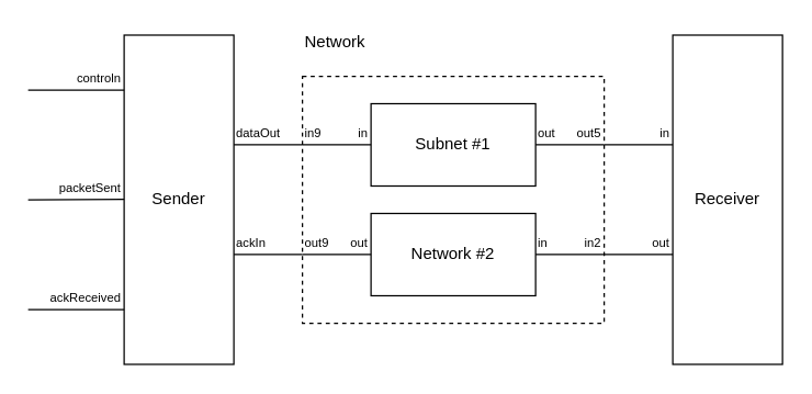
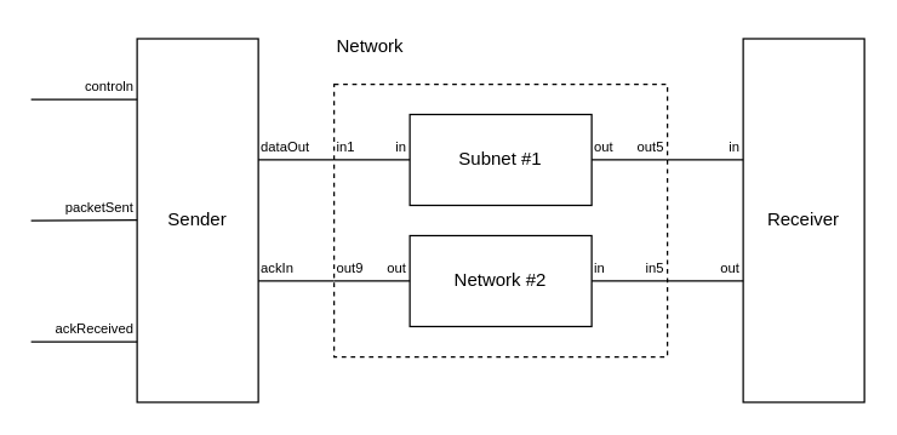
  <mxCell id="0" />
  <mxCell id="1" parent="0" />
  <mxCell id="2" value="" style="rounded=0;whiteSpace=wrap;html=1;" vertex="1" parent="1"><mxGeometry x="90" y="25" width="80" height="240" as="geometry" /></mxCell>
  <mxCell id="3" value="" style="rounded=0;whiteSpace=wrap;html=1;" vertex="1" parent="1"><mxGeometry x="490" y="25" width="80" height="240" as="geometry" /></mxCell>
  <mxCell id="4" value="" style="rounded=0;whiteSpace=wrap;html=1;fillColor=none;dashed=1;" vertex="1" parent="1"><mxGeometry x="220" y="55" width="220" height="180" as="geometry" /></mxCell>
  <mxCell id="5" value="" style="rounded=0;whiteSpace=wrap;html=1;" vertex="1" parent="1"><mxGeometry x="270" y="75" width="120" height="60" as="geometry" /></mxCell>
  <mxCell id="6" value="" style="rounded=0;whiteSpace=wrap;html=1;" vertex="1" parent="1"><mxGeometry x="270" y="155" width="120" height="60" as="geometry" /></mxCell>
  <mxCell id="7" style="edgeStyle=none;rounded=0;orthogonalLoop=1;jettySize=auto;html=1;entryX=0.001;entryY=0.724;entryDx=0;entryDy=0;entryPerimeter=0;endArrow=none;endFill=0;" edge="1" parent="1"><mxGeometry relative="1" as="geometry"><mxPoint x="440" y="184.91" as="sourcePoint" /><mxPoint x="390" y="184.9" as="targetPoint" /></mxGeometry></mxCell>
  <mxCell id="8" style="edgeStyle=none;rounded=0;orthogonalLoop=1;jettySize=auto;html=1;entryX=0.001;entryY=0.724;entryDx=0;entryDy=0;entryPerimeter=0;endArrow=none;endFill=0;" edge="1" parent="1"><mxGeometry relative="1" as="geometry"><mxPoint x="490" y="104.91" as="sourcePoint" /><mxPoint x="440" y="104.9" as="targetPoint" /></mxGeometry></mxCell>
  <mxCell id="9" style="edgeStyle=none;rounded=0;orthogonalLoop=1;jettySize=auto;html=1;entryX=0.001;entryY=0.724;entryDx=0;entryDy=0;entryPerimeter=0;endArrow=none;endFill=0;" edge="1" parent="1"><mxGeometry relative="1" as="geometry"><mxPoint x="490" y="184.91" as="sourcePoint" /><mxPoint x="440" y="184.9" as="targetPoint" /></mxGeometry></mxCell>
  <mxCell id="10" style="edgeStyle=none;rounded=0;orthogonalLoop=1;jettySize=auto;html=1;entryX=0.001;entryY=0.724;entryDx=0;entryDy=0;entryPerimeter=0;endArrow=none;endFill=0;" edge="1" parent="1"><mxGeometry relative="1" as="geometry"><mxPoint x="440" y="104.91" as="sourcePoint" /><mxPoint x="390" y="104.9" as="targetPoint" /></mxGeometry></mxCell>
  <mxCell id="11" style="edgeStyle=none;rounded=0;orthogonalLoop=1;jettySize=auto;html=1;entryX=0.001;entryY=0.724;entryDx=0;entryDy=0;entryPerimeter=0;endArrow=none;endFill=0;" edge="1" parent="1"><mxGeometry relative="1" as="geometry"><mxPoint x="270" y="104.87" as="sourcePoint" /><mxPoint x="220" y="104.86" as="targetPoint" /></mxGeometry></mxCell>
  <mxCell id="12" style="edgeStyle=none;rounded=0;orthogonalLoop=1;jettySize=auto;html=1;entryX=0.001;entryY=0.724;entryDx=0;entryDy=0;entryPerimeter=0;endArrow=none;endFill=0;" edge="1" parent="1"><mxGeometry relative="1" as="geometry"><mxPoint x="270" y="184.87" as="sourcePoint" /><mxPoint x="220" y="184.86" as="targetPoint" /></mxGeometry></mxCell>
  <mxCell id="13" style="edgeStyle=none;rounded=0;orthogonalLoop=1;jettySize=auto;html=1;entryX=0.001;entryY=0.724;entryDx=0;entryDy=0;entryPerimeter=0;endArrow=none;endFill=0;" edge="1" parent="1"><mxGeometry relative="1" as="geometry"><mxPoint x="220" y="104.87" as="sourcePoint" /><mxPoint x="170" y="104.86" as="targetPoint" /></mxGeometry></mxCell>
  <mxCell id="14" style="edgeStyle=none;rounded=0;orthogonalLoop=1;jettySize=auto;html=1;entryX=0.001;entryY=0.724;entryDx=0;entryDy=0;entryPerimeter=0;endArrow=none;endFill=0;" edge="1" parent="1"><mxGeometry relative="1" as="geometry"><mxPoint x="220" y="184.87" as="sourcePoint" /><mxPoint x="170" y="184.86" as="targetPoint" /></mxGeometry></mxCell>
  <mxCell id="15" style="edgeStyle=none;rounded=0;orthogonalLoop=1;jettySize=auto;html=1;endArrow=none;endFill=0;" edge="1" parent="1"><mxGeometry relative="1" as="geometry"><mxPoint x="90" y="65.01" as="sourcePoint" /><mxPoint y="65" as="targetPoint" x="20" /></mxGeometry></mxCell>
  <mxCell id="16" style="edgeStyle=none;rounded=0;orthogonalLoop=1;jettySize=auto;html=1;endArrow=none;endFill=0;" edge="1" parent="1"><mxGeometry relative="1" as="geometry"><mxPoint x="90" y="225.01" as="sourcePoint" /><mxPoint y="225" as="targetPoint" x="20" /></mxGeometry></mxCell>
  <mxCell id="17" style="edgeStyle=none;rounded=0;orthogonalLoop=1;jettySize=auto;html=1;endArrow=none;endFill=0;" edge="1" parent="1"><mxGeometry relative="1" as="geometry"><mxPoint x="90" y="144.72" as="sourcePoint" /><mxPoint y="145" as="targetPoint" x="20" /></mxGeometry></mxCell>
  <mxCell id="18" value="Network" style="text;html=1;strokeColor=none;fillColor=none;align=left;verticalAlign=middle;whiteSpace=wrap;rounded=0;" vertex="1" parent="1"><mxGeometry x="220" y="20" width="220" height="20" as="geometry" /></mxCell>
  <mxCell id="19" value="controln" style="text;html=1;strokeColor=none;fillColor=none;align=right;verticalAlign=bottom;whiteSpace=wrap;rounded=0;fontSize=9;fontStyle=0" vertex="1" parent="1"><mxGeometry y="45" width="70" height="20" as="geometry" x="20" /></mxCell>
  <mxCell id="20" value="packetSent&lt;span style=&quot;color: rgba(0 , 0 , 0 , 0) ; font-family: monospace ; font-size: 0px&quot;&gt;%3CmxGraphModel%3E%3Croot%3E%3CmxCell%20id%3D%220%22%2F%3E%3CmxCell%20id%3D%221%22%20parent%3D%220%22%2F%3E%3CmxCell%20id%3D%222%22%20value%3D%22controln%22%20style%3D%22text%3Bhtml%3D1%3BstrokeColor%3Dnone%3BfillColor%3Dnone%3Balign%3Dright%3BverticalAlign%3Dbottom%3BwhiteSpace%3Dwrap%3Brounded%3D0%3BfontSize%3D9%3BfontStyle%3D0%22%20vertex%3D%221%22%20parent%3D%221%22%3E%3CmxGeometry%20y%3D%221120%22%20width%3D%2270%22%20height%3D%2220%22%20as%3D%22geometry%22%2F%3E%3C%2FmxCell%3E%3C%2Froot%3E%3C%2FmxGraphModel%3E&lt;/span&gt;" style="text;html=1;strokeColor=none;fillColor=none;align=right;verticalAlign=bottom;whiteSpace=wrap;rounded=0;fontSize=9;fontStyle=0" vertex="1" parent="1"><mxGeometry y="125" width="70" height="20" as="geometry" x="20" /></mxCell>
  <mxCell id="21" value="ackReceived" style="text;html=1;strokeColor=none;fillColor=none;align=right;verticalAlign=bottom;whiteSpace=wrap;rounded=0;fontSize=9;fontStyle=0" vertex="1" parent="1"><mxGeometry y="205" width="70" height="20" as="geometry" x="20" /></mxCell>
  <mxCell id="22" value="dataOut" style="text;html=1;strokeColor=none;fillColor=none;align=left;verticalAlign=bottom;whiteSpace=wrap;rounded=0;fontSize=9;fontStyle=0" vertex="1" parent="1"><mxGeometry x="170" y="85" width="50" height="20" as="geometry" /></mxCell>
  <mxCell id="23" value="ackIn" style="text;html=1;strokeColor=none;fillColor=none;align=left;verticalAlign=bottom;whiteSpace=wrap;rounded=0;fontSize=9;fontStyle=0" vertex="1" parent="1"><mxGeometry x="170" y="165" width="50" height="20" as="geometry" /></mxCell>
- <mxCell id="24" value="in9" style="text;html=1;strokeColor=none;fillColor=none;align=left;verticalAlign=bottom;whiteSpace=wrap;rounded=0;fontSize=9;fontStyle=0" vertex="1" parent="1"><mxGeometry x="220" y="85" width="20" height="20" as="geometry" /></mxCell>
+ <mxCell id="24" value="in1" style="text;html=1;strokeColor=none;fillColor=none;align=left;verticalAlign=bottom;whiteSpace=wrap;rounded=0;fontSize=9;fontStyle=0" vertex="1" parent="1"><mxGeometry x="220" y="85" width="20" height="20" as="geometry" /></mxCell>
  <mxCell id="25" value="out9" style="text;html=1;strokeColor=none;fillColor=none;align=left;verticalAlign=bottom;whiteSpace=wrap;rounded=0;fontSize=9;fontStyle=0" vertex="1" parent="1"><mxGeometry x="220" y="165" width="30" height="20" as="geometry" /></mxCell>
  <mxCell id="26" value="out&lt;span style=&quot;color: rgba(0 , 0 , 0 , 0) ; font-family: monospace ; font-size: 0px&quot;&gt;%3CmxGraphModel%3E%3Croot%3E%3CmxCell%20id%3D%220%22%2F%3E%3CmxCell%20id%3D%221%22%20parent%3D%220%22%2F%3E%3CmxCell%20id%3D%222%22%20value%3D%22in1%22%20style%3D%22text%3Bhtml%3D1%3BstrokeColor%3Dnone%3BfillColor%3Dnone%3Balign%3Dleft%3BverticalAlign%3Dbottom%3BwhiteSpace%3Dwrap%3Brounded%3D0%3BfontSize%3D9%3BfontStyle%3D0%22%20vertex%3D%221%22%20parent%3D%221%22%3E%3CmxGeometry%20x%3D%22200%22%20y%3D%221160%22%20width%3D%2220%22%20height%3D%2220%22%20as%3D%22geometry%22%2F%3E%3C%2FmxCell%3E%3C%2Froot%3E%3C%2FmxGraphModel%3E&lt;/span&gt;" style="text;html=1;strokeColor=none;fillColor=none;align=right;verticalAlign=bottom;whiteSpace=wrap;rounded=0;fontSize=9;fontStyle=0" vertex="1" parent="1"><mxGeometry x="250" y="165" width="20" height="20" as="geometry" /></mxCell>
  <mxCell id="27" value="in" style="text;html=1;strokeColor=none;fillColor=none;align=right;verticalAlign=bottom;whiteSpace=wrap;rounded=0;fontSize=9;fontStyle=0" vertex="1" parent="1"><mxGeometry x="250" y="85" width="20" height="20" as="geometry" /></mxCell>
  <mxCell id="28" value="in" style="text;html=1;strokeColor=none;fillColor=none;align=right;verticalAlign=bottom;whiteSpace=wrap;rounded=0;fontSize=9;fontStyle=0" vertex="1" parent="1"><mxGeometry x="470" y="85" width="20" height="20" as="geometry" /></mxCell>
  <mxCell id="29" value="out&lt;span style=&quot;color: rgba(0 , 0 , 0 , 0) ; font-family: monospace ; font-size: 0px&quot;&gt;%3CmxGraphModel%3E%3Croot%3E%3CmxCell%20id%3D%220%22%2F%3E%3CmxCell%20id%3D%221%22%20parent%3D%220%22%2F%3E%3CmxCell%20id%3D%222%22%20value%3D%22in1%22%20style%3D%22text%3Bhtml%3D1%3BstrokeColor%3Dnone%3BfillColor%3Dnone%3Balign%3Dleft%3BverticalAlign%3Dbottom%3BwhiteSpace%3Dwrap%3Brounded%3D0%3BfontSize%3D9%3BfontStyle%3D0%22%20vertex%3D%221%22%20parent%3D%221%22%3E%3CmxGeometry%20x%3D%22200%22%20y%3D%221160%22%20width%3D%2220%22%20height%3D%2220%22%20as%3D%22geometry%22%2F%3E%3C%2FmxCell%3E%3C%2Froot%3E%3C%2FmxGraphModel%3E&lt;/span&gt;" style="text;html=1;strokeColor=none;fillColor=none;align=right;verticalAlign=bottom;whiteSpace=wrap;rounded=0;fontSize=9;fontStyle=0" vertex="1" parent="1"><mxGeometry x="470" y="165" width="20" height="20" as="geometry" /></mxCell>
- <mxCell id="30" value="in2" style="text;html=1;strokeColor=none;fillColor=none;align=right;verticalAlign=bottom;whiteSpace=wrap;rounded=0;fontSize=9;fontStyle=0" vertex="1" parent="1"><mxGeometry x="420" y="165" width="20" height="20" as="geometry" /></mxCell>
+ <mxCell id="30" value="in5" style="text;html=1;strokeColor=none;fillColor=none;align=right;verticalAlign=bottom;whiteSpace=wrap;rounded=0;fontSize=9;fontStyle=0" vertex="1" parent="1"><mxGeometry x="420" y="165" width="20" height="20" as="geometry" /></mxCell>
  <mxCell id="31" value="out5" style="text;html=1;strokeColor=none;fillColor=none;align=right;verticalAlign=bottom;whiteSpace=wrap;rounded=0;fontSize=9;fontStyle=0" vertex="1" parent="1"><mxGeometry x="420" y="85" width="20" height="20" as="geometry" /></mxCell>
  <mxCell id="32" value="out&lt;span style=&quot;color: rgba(0 , 0 , 0 , 0) ; font-family: monospace ; font-size: 0px&quot;&gt;%3CmxGraphModel%3E%3Croot%3E%3CmxCell%20id%3D%220%22%2F%3E%3CmxCell%20id%3D%221%22%20parent%3D%220%22%2F%3E%3CmxCell%20id%3D%222%22%20value%3D%22in1%22%20style%3D%22text%3Bhtml%3D1%3BstrokeColor%3Dnone%3BfillColor%3Dnone%3Balign%3Dleft%3BverticalAlign%3Dbottom%3BwhiteSpace%3Dwrap%3Brounded%3D0%3BfontSize%3D9%3BfontStyle%3D0%22%20vertex%3D%221%22%20parent%3D%221%22%3E%3CmxGeometry%20x%3D%22200%22%20y%3D%221160%22%20width%3D%2220%22%20height%3D%2220%22%20as%3D%22geometry%22%2F%3E%3C%2FmxCell%3E%3C%2Froot%3E%3C%2FmxGraphModel%3E&lt;/span&gt;" style="text;html=1;strokeColor=none;fillColor=none;align=left;verticalAlign=bottom;whiteSpace=wrap;rounded=0;fontSize=9;fontStyle=0" vertex="1" parent="1"><mxGeometry x="390" y="85" width="20" height="20" as="geometry" /></mxCell>
  <mxCell id="33" value="in" style="text;html=1;strokeColor=none;fillColor=none;align=left;verticalAlign=bottom;whiteSpace=wrap;rounded=0;fontSize=9;fontStyle=0" vertex="1" parent="1"><mxGeometry x="390" y="165" width="20" height="20" as="geometry" /></mxCell>
  <mxCell id="34" value="Subnet #1&lt;span style=&quot;color: rgba(0 , 0 , 0 , 0) ; font-family: monospace ; font-size: 0px&quot;&gt;%3CmxGraphModel%3E%3Croot%3E%3CmxCell%20id%3D%220%22%2F%3E%3CmxCell%20id%3D%221%22%20parent%3D%220%22%2F%3E%3CmxCell%20id%3D%222%22%20value%3D%22Receiver%22%20style%3D%22text%3Bhtml%3D1%3BstrokeColor%3Dnone%3BfillColor%3Dnone%3Balign%3Dcenter%3BverticalAlign%3Dmiddle%3BwhiteSpace%3Dwrap%3Brounded%3D0%3B%22%20vertex%3D%221%22%20parent%3D%221%22%3E%3CmxGeometry%20x%3D%22470%22%20y%3D%221100%22%20width%3D%2280%22%20height%3D%22240%22%20as%3D%22geometry%22%2F%3E%3C%2FmxCell%3E%3C%2Froot%3E%3C%2FmxGraphModel%3E&lt;/span&gt;" style="text;html=1;strokeColor=none;fillColor=none;align=center;verticalAlign=middle;whiteSpace=wrap;rounded=0;" vertex="1" parent="1"><mxGeometry x="270" y="75" width="120" height="60" as="geometry" /></mxCell>
  <mxCell id="35" value="Network #2" style="text;html=1;strokeColor=none;fillColor=none;align=center;verticalAlign=middle;whiteSpace=wrap;rounded=0;" vertex="1" parent="1"><mxGeometry x="270" y="155" width="120" height="60" as="geometry" /></mxCell>
  <mxCell id="36" value="Receiver" style="text;html=1;strokeColor=none;fillColor=none;align=center;verticalAlign=middle;whiteSpace=wrap;rounded=0;" vertex="1" parent="1"><mxGeometry x="490" y="25" width="80" height="240" as="geometry" /></mxCell>
  <mxCell id="37" value="Sender" style="text;html=1;strokeColor=none;fillColor=none;align=center;verticalAlign=middle;whiteSpace=wrap;rounded=0;" vertex="1" parent="1"><mxGeometry x="90" y="25" width="80" height="240" as="geometry" /></mxCell>
